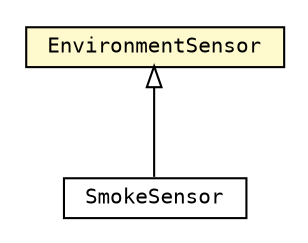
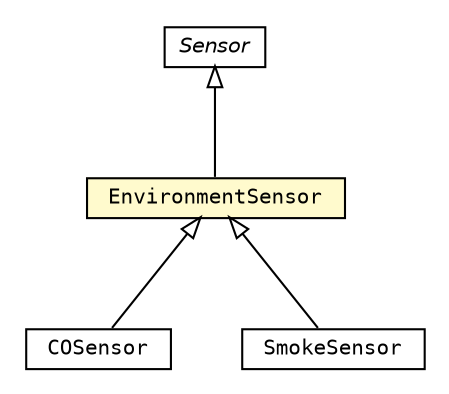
  digraph {
    fontname="DejaVu Sans Mono"
    nodesep=0.25
    ranksep=0.5
    node [fontcolor=black fontname="DejaVu Sans Mono" fontsize=10.0 shape=plaintext]
    edge [arrowtail=empty dir=back fontname="DejaVu Sans Mono" fontsize=10 headport=p labelfontname=Helvetica labelfontsize=10 tailport=p]
+   n1 [label=<<table title="org.universAAL.ontology.device.COSensor" border="0" cellborder="1" cellspacing="0" cellpadding="2" port="p" href="./COSensor.html"> 		<tr><td><table border="0" cellspacing="0" cellpadding="1"> <tr><td align="center" balign="center"> COSensor </td></tr> 		</table></td></tr> 		</table>>]
    n2 [label=<<table title="org.universAAL.ontology.device.SmokeSensor" border="0" cellborder="1" cellspacing="0" cellpadding="2" port="p" href="./SmokeSensor.html"> 		<tr><td><table border="0" cellspacing="0" cellpadding="1"> <tr><td align="center" balign="center"> SmokeSensor </td></tr> 		</table></td></tr> 		</table>>]
    n3 [label=<<table title="org.universAAL.ontology.device.EnvironmentSensor" border="0" cellborder="1" cellspacing="0" cellpadding="2" port="p" bgcolor="lemonChiffon" href="./EnvironmentSensor.html"> 		<tr><td><table border="0" cellspacing="0" cellpadding="1"> <tr><td align="center" balign="center"> EnvironmentSensor </td></tr> 		</table></td></tr> 		</table>>]
+   n4 [label=<<table title="org.universAAL.ontology.device.Sensor" border="0" cellborder="1" cellspacing="0" cellpadding="2" port="p" href="./Sensor.html"> 		<tr><td><table border="0" cellspacing="0" cellpadding="1"> <tr><td align="center" balign="center"><font face="Helvetica-Oblique"> Sensor </font></td></tr> 		</table></td></tr> 		</table>>]
+   n3 -> n1
    n3 -> n2
+   n4 -> n3
  }
